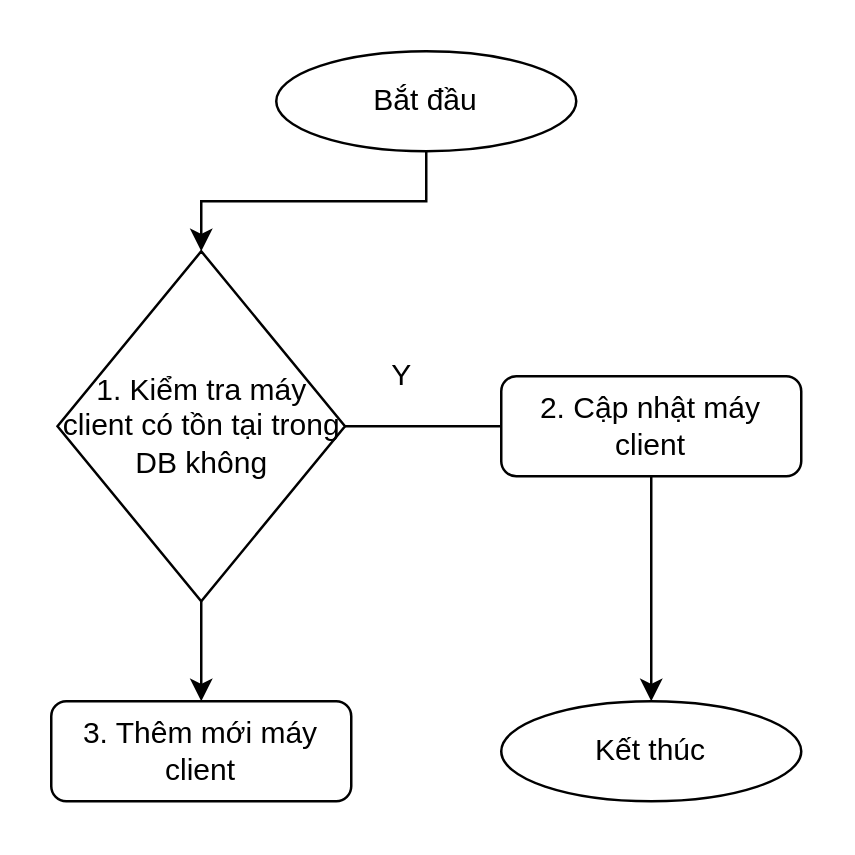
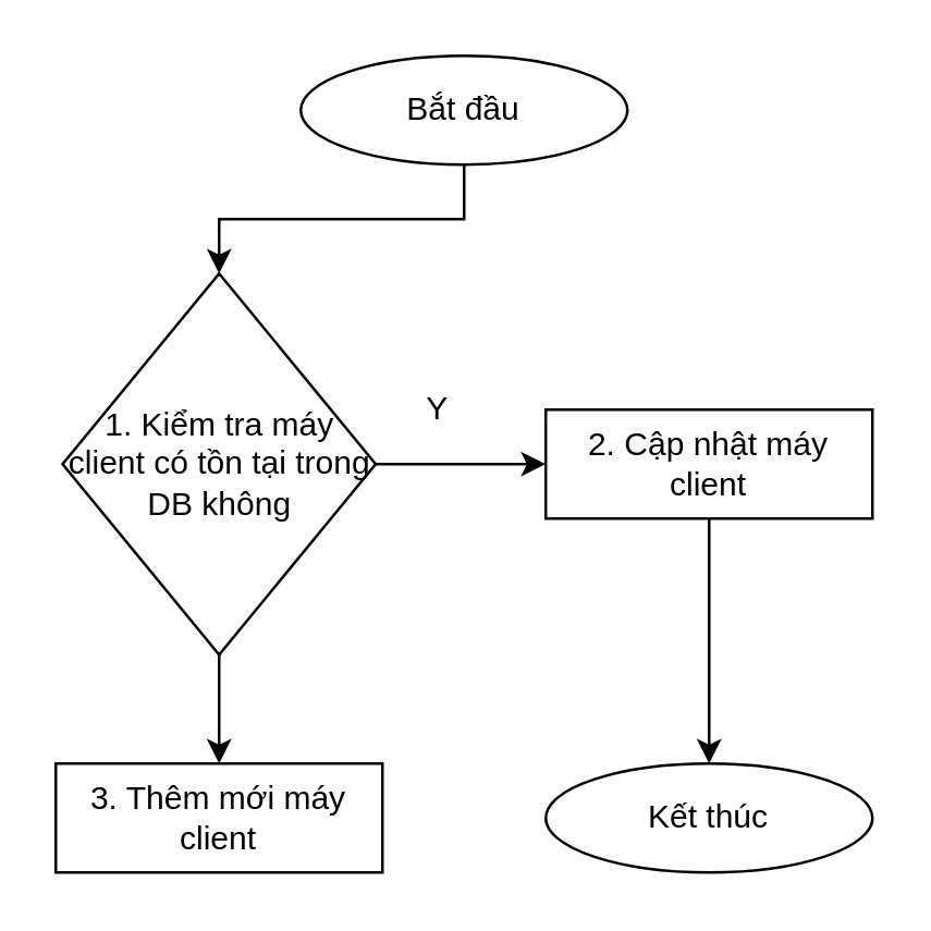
  <mxCell id="0" />
  <mxCell id="1" parent="0" />
  <mxCell id="2" style="edgeStyle=orthogonalEdgeStyle;rounded=0;orthogonalLoop=1;jettySize=auto;html=1;exitX=0.5;exitY=1;exitDx=0;exitDy=0;entryX=0.5;entryY=0;entryDx=0;entryDy=0;" edge="1" parent="1" source="3" target="7"><mxGeometry relative="1" as="geometry" /></mxCell>
  <mxCell id="3" value="Bắt đầu" style="ellipse;whiteSpace=wrap;html=1;" vertex="1" parent="1"><mxGeometry x="110" y="20" width="120" height="40" as="geometry" /></mxCell>
  <mxCell id="4" value="Kết thúc" style="ellipse;whiteSpace=wrap;html=1;" vertex="1" parent="1"><mxGeometry x="200" y="280" width="120" height="40" as="geometry" /></mxCell>
- <mxCell id="5" style="edgeStyle=orthogonalEdgeStyle;rounded=0;orthogonalLoop=1;jettySize=auto;html=1;exitX=1;exitY=0.5;exitDx=0;exitDy=0;entryX=0;entryY=0.5;entryDx=0;entryDy=0;endArrow=none;" edge="1" parent="1" source="7" target="9"><mxGeometry relative="1" as="geometry" /></mxCell>
+ <mxCell id="5" style="edgeStyle=orthogonalEdgeStyle;rounded=0;orthogonalLoop=1;jettySize=auto;html=1;exitX=1;exitY=0.5;exitDx=0;exitDy=0;entryX=0;entryY=0.5;entryDx=0;entryDy=0;" edge="1" parent="1" source="7" target="9"><mxGeometry relative="1" as="geometry" /></mxCell>
  <mxCell id="6" style="edgeStyle=orthogonalEdgeStyle;rounded=0;orthogonalLoop=1;jettySize=auto;html=1;exitX=0.5;exitY=1;exitDx=0;exitDy=0;entryX=0.5;entryY=0;entryDx=0;entryDy=0;" edge="1" parent="1" source="7" target="11"><mxGeometry relative="1" as="geometry" /></mxCell>
  <mxCell id="7" value="&lt;span&gt;1. Kiểm tra máy client có tồn tại trong DB không&lt;/span&gt;" style="rhombus;whiteSpace=wrap;html=1;" vertex="1" parent="1"><mxGeometry x="22.5" y="100" width="115" height="140" as="geometry" /></mxCell>
  <mxCell id="8" style="edgeStyle=orthogonalEdgeStyle;rounded=0;orthogonalLoop=1;jettySize=auto;html=1;exitX=0.5;exitY=1;exitDx=0;exitDy=0;" edge="1" parent="1" source="9" target="4"><mxGeometry relative="1" as="geometry" /></mxCell>
- <mxCell id="9" value="2. Cập nhật máy client" style="rounded=1;whiteSpace=wrap;html=1;" vertex="1" parent="1"><mxGeometry x="200" y="150" width="120" height="40" as="geometry" /></mxCell>
+ <mxCell id="9" value="2. Cập nhật máy client" style="whiteSpace=wrap;html=1;rounded=0;" vertex="1" parent="1"><mxGeometry x="200" y="150" width="120" height="40" as="geometry" /></mxCell>
  <mxCell id="10" value="Y" style="text;html=1;align=center;verticalAlign=middle;resizable=0;points=[];autosize=1;" vertex="1" parent="1"><mxGeometry x="150" y="140" width="20" height="20" as="geometry" /></mxCell>
- <mxCell id="11" value="3. Thêm mới máy client" style="rounded=1;whiteSpace=wrap;html=1;" vertex="1" parent="1"><mxGeometry x="20" y="280" width="120" height="40" as="geometry" /></mxCell>
+ <mxCell id="11" value="3. Thêm mới máy client" style="whiteSpace=wrap;html=1;rounded=0;" vertex="1" parent="1"><mxGeometry x="20" y="280" width="120" height="40" as="geometry" /></mxCell>
